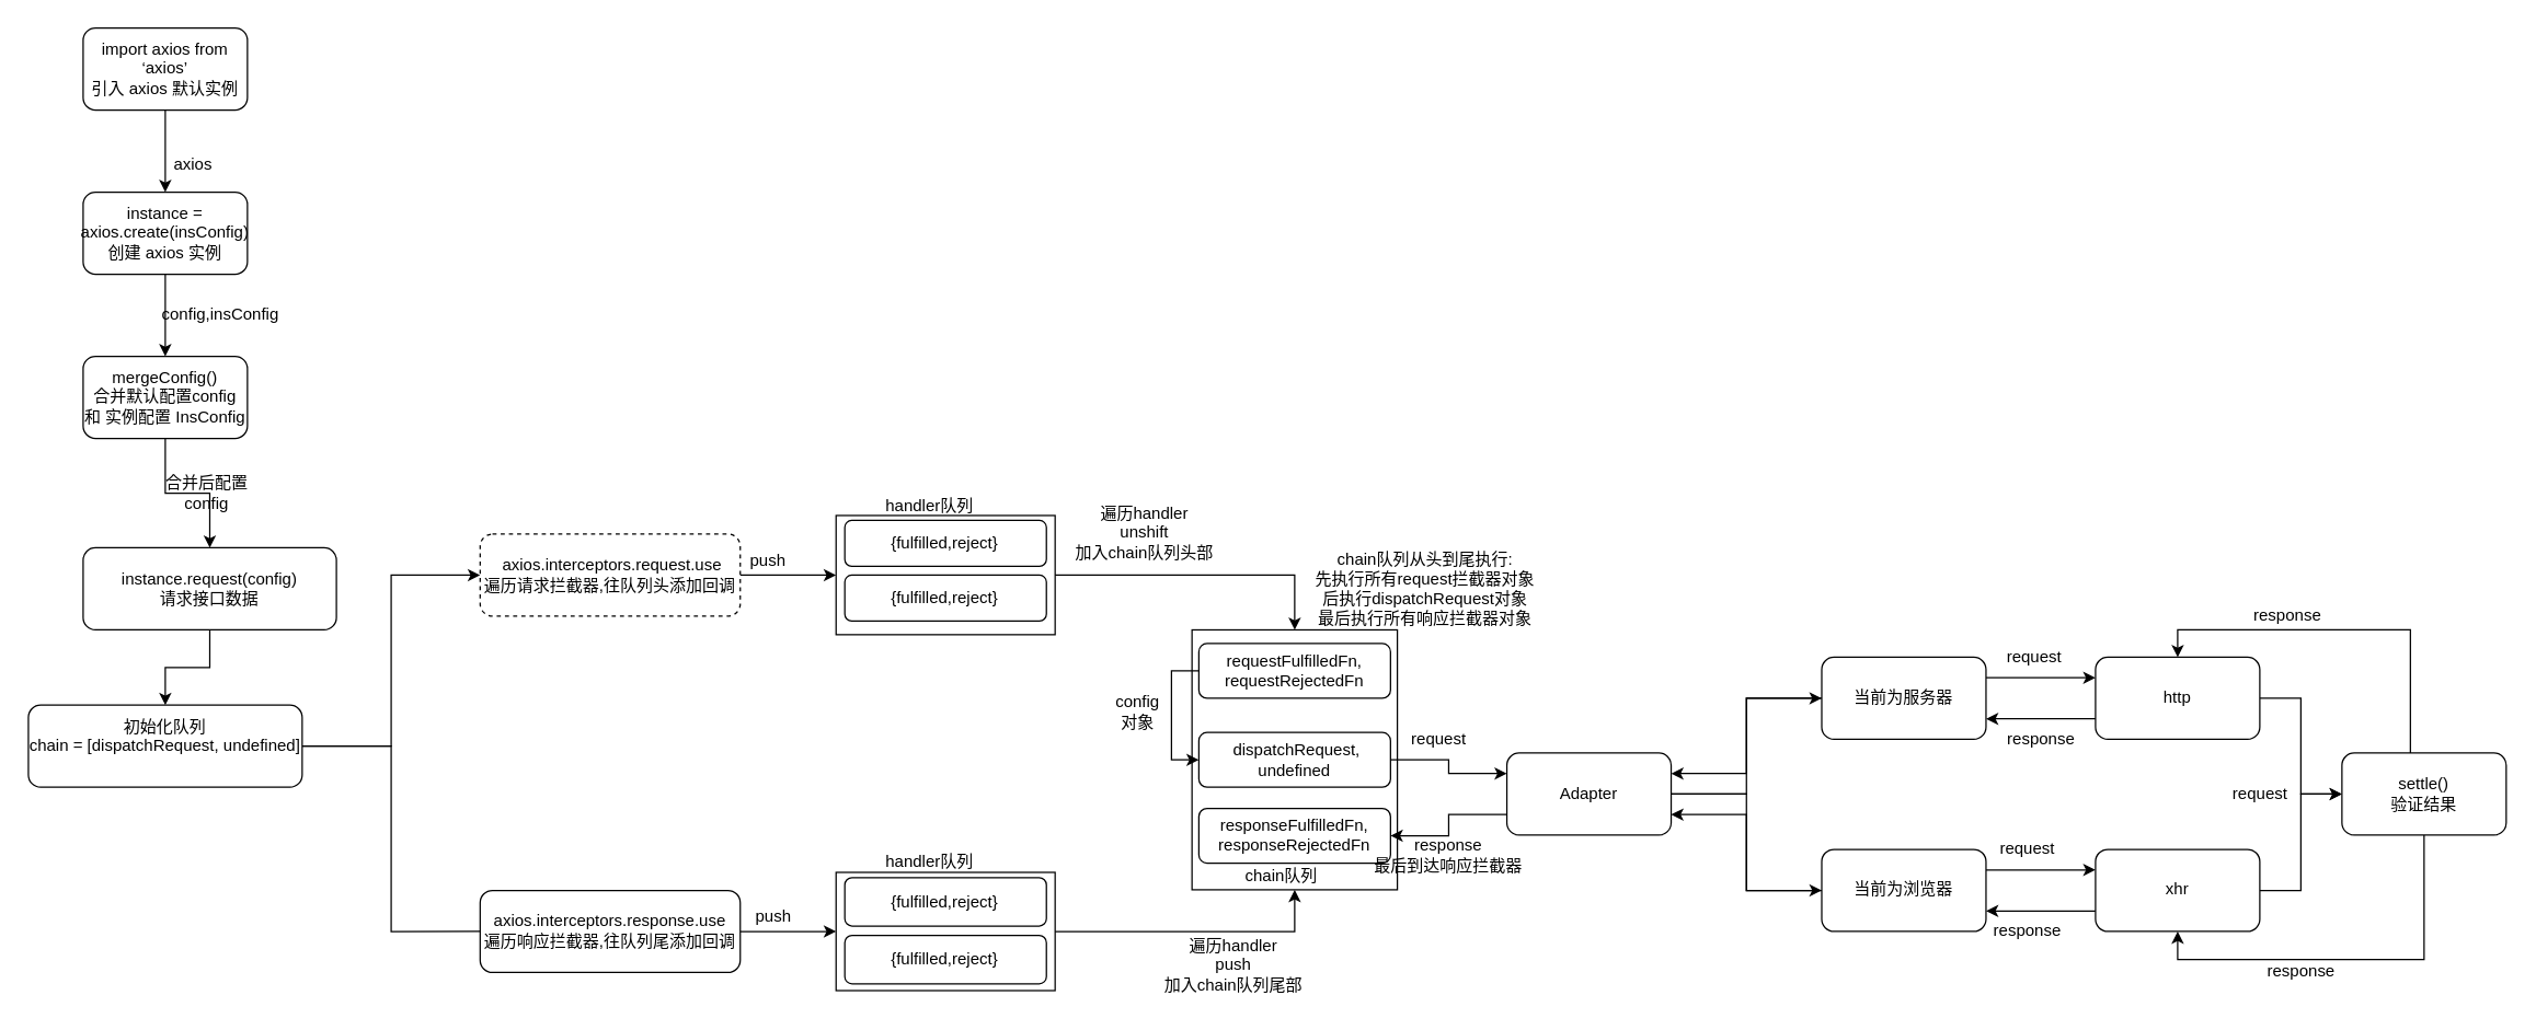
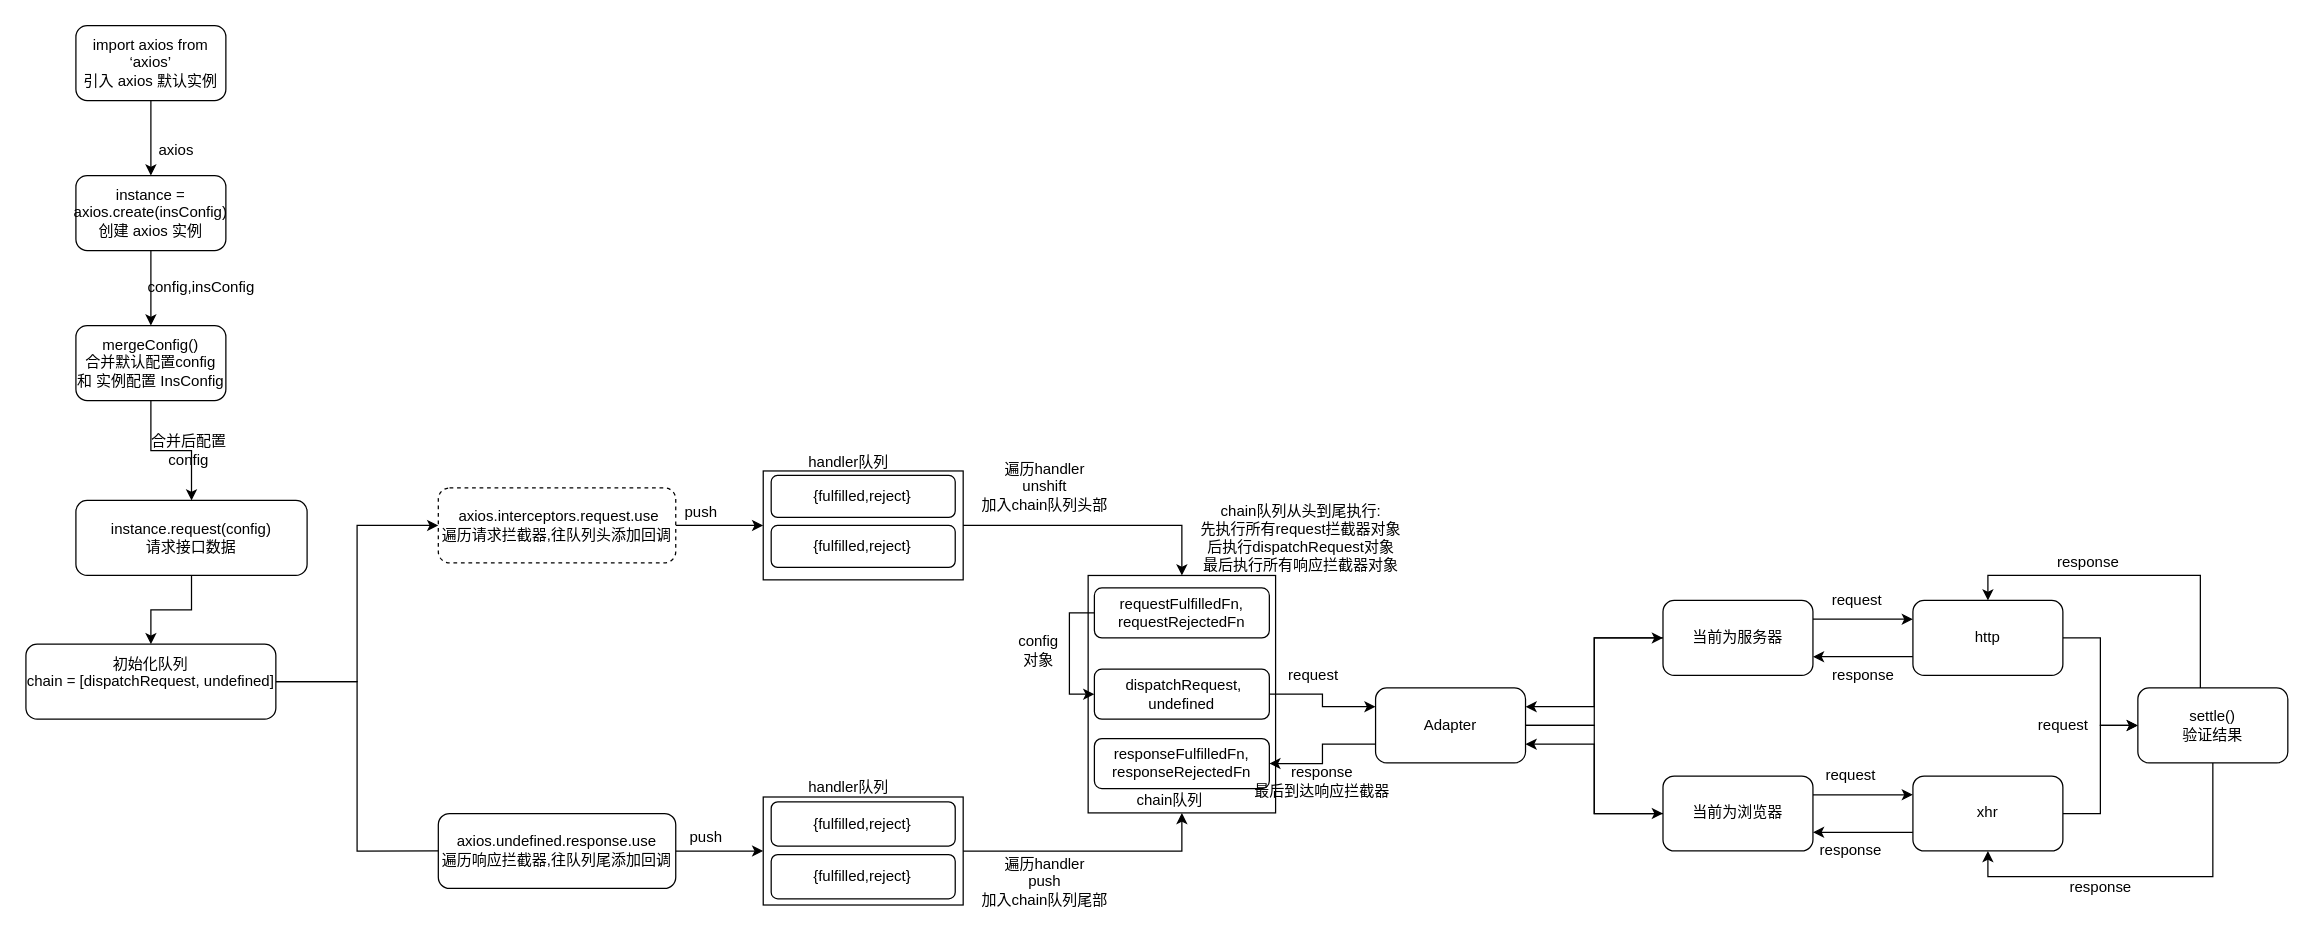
  <mxCell id="0" />
  <mxCell id="1" parent="0" />
  <mxCell id="2" style="edgeStyle=orthogonalEdgeStyle;rounded=0;orthogonalLoop=1;jettySize=auto;html=1;entryX=0;entryY=0.5;entryDx=0;entryDy=0;" parent="1" source="3" target="7" edge="1"><mxGeometry relative="1" as="geometry" /></mxCell>
  <mxCell id="3" value="&amp;nbsp;axios.interceptors.request.use&lt;br&gt;遍历请求拦截器,往队列头添加回调" style="rounded=1;whiteSpace=wrap;html=1;dashed=1;" parent="1" vertex="1"><mxGeometry x="350" y="389.94" width="190" height="60" as="geometry" /></mxCell>
  <mxCell id="4" style="edgeStyle=orthogonalEdgeStyle;rounded=0;orthogonalLoop=1;jettySize=auto;html=1;entryX=0;entryY=0.5;entryDx=0;entryDy=0;" parent="1" source="5" target="12" edge="1"><mxGeometry relative="1" as="geometry" /></mxCell>
- <mxCell id="5" value="axios.interceptors.response.use&lt;br&gt;遍历响应拦截器,往队列尾添加回调" style="rounded=1;whiteSpace=wrap;html=1;" parent="1" vertex="1"><mxGeometry x="350" y="650.48" width="190" height="60" as="geometry" /></mxCell>
+ <mxCell id="5" value="axios.undefined.response.use&lt;br&gt;遍历响应拦截器,往队列尾添加回调" style="rounded=1;whiteSpace=wrap;html=1;" parent="1" vertex="1"><mxGeometry x="350" y="650.48" width="190" height="60" as="geometry" /></mxCell>
  <mxCell id="6" value="" style="group" parent="1" vertex="1" connectable="0"><mxGeometry x="610" y="363.51" width="160" height="100" as="geometry" /></mxCell>
  <mxCell id="7" value="" style="rounded=0;whiteSpace=wrap;html=1;" parent="6" vertex="1"><mxGeometry y="12.86" width="160" height="87.14" as="geometry" /></mxCell>
  <mxCell id="8" value="handler队列" style="text;html=1;align=center;verticalAlign=middle;resizable=0;points=[];autosize=1;" parent="6" vertex="1"><mxGeometry x="27.733" y="-3.51" width="80" height="20" as="geometry" /></mxCell>
  <mxCell id="9" value="{fulfilled,reject}" style="rounded=1;whiteSpace=wrap;html=1;" parent="6" vertex="1"><mxGeometry x="6.37" y="56.49" width="147.27" height="33.51" as="geometry" /></mxCell>
  <mxCell id="10" value="{fulfilled,reject}" style="rounded=1;whiteSpace=wrap;html=1;" parent="6" vertex="1"><mxGeometry x="6.37" y="16.49" width="147.27" height="33.51" as="geometry" /></mxCell>
  <mxCell id="11" value="" style="group" parent="1" vertex="1" connectable="0"><mxGeometry x="610" y="623.7" width="160" height="100" as="geometry" /></mxCell>
  <mxCell id="12" value="" style="rounded=0;whiteSpace=wrap;html=1;" parent="11" vertex="1"><mxGeometry y="13.57" width="160" height="86.43" as="geometry" /></mxCell>
  <mxCell id="13" value="handler队列" style="text;html=1;align=center;verticalAlign=middle;resizable=0;points=[];autosize=1;" parent="11" vertex="1"><mxGeometry x="27.733" y="-3.705" width="80" height="20" as="geometry" /></mxCell>
  <mxCell id="14" value="{fulfilled,reject}" style="rounded=1;whiteSpace=wrap;html=1;" parent="11" vertex="1"><mxGeometry x="6.37" y="59.628" width="147.27" height="35.372" as="geometry" /></mxCell>
  <mxCell id="15" value="{fulfilled,reject}" style="rounded=1;whiteSpace=wrap;html=1;" parent="11" vertex="1"><mxGeometry x="6.37" y="17.406" width="147.27" height="35.372" as="geometry" /></mxCell>
  <mxCell id="16" value="" style="rounded=0;whiteSpace=wrap;html=1;" parent="1" vertex="1"><mxGeometry x="870" y="460" width="150" height="190" as="geometry" /></mxCell>
  <mxCell id="17" style="edgeStyle=orthogonalEdgeStyle;rounded=0;orthogonalLoop=1;jettySize=auto;html=1;entryX=0;entryY=0.25;entryDx=0;entryDy=0;" parent="1" source="18" target="33" edge="1"><mxGeometry relative="1" as="geometry" /></mxCell>
  <mxCell id="18" value="&lt;div&gt;&amp;nbsp;dispatchRequest, undefined&lt;/div&gt;" style="rounded=1;whiteSpace=wrap;html=1;" parent="1" vertex="1"><mxGeometry x="875" y="535" width="140" height="40" as="geometry" /></mxCell>
  <mxCell id="19" style="edgeStyle=orthogonalEdgeStyle;rounded=0;orthogonalLoop=1;jettySize=auto;html=1;exitX=0;exitY=0.5;exitDx=0;exitDy=0;entryX=0;entryY=0.5;entryDx=0;entryDy=0;" parent="1" source="20" target="18" edge="1"><mxGeometry relative="1" as="geometry" /></mxCell>
  <mxCell id="20" value="&lt;div&gt;requestFulfilledFn, requestRejectedFn&lt;/div&gt;" style="rounded=1;whiteSpace=wrap;html=1;" parent="1" vertex="1"><mxGeometry x="875" y="470" width="140" height="40" as="geometry" /></mxCell>
  <mxCell id="21" value="&lt;div&gt;responseFulfilledFn, responseRejectedFn&lt;/div&gt;" style="rounded=1;whiteSpace=wrap;html=1;" parent="1" vertex="1"><mxGeometry x="875" y="590.48" width="140" height="40" as="geometry" /></mxCell>
  <mxCell id="22" style="edgeStyle=orthogonalEdgeStyle;rounded=0;orthogonalLoop=1;jettySize=auto;html=1;entryX=0.5;entryY=0;entryDx=0;entryDy=0;" parent="1" source="7" target="16" edge="1"><mxGeometry relative="1" as="geometry" /></mxCell>
  <mxCell id="23" value="遍历handler&lt;br&gt;unshift&lt;br&gt;加入chain队列头部" style="text;html=1;align=center;verticalAlign=middle;resizable=0;points=[];autosize=1;" parent="1" vertex="1"><mxGeometry x="775" y="363.51" width="120" height="50" as="geometry" /></mxCell>
  <mxCell id="24" style="edgeStyle=orthogonalEdgeStyle;rounded=0;orthogonalLoop=1;jettySize=auto;html=1;entryX=0.5;entryY=1;entryDx=0;entryDy=0;" parent="1" source="12" target="16" edge="1"><mxGeometry relative="1" as="geometry" /></mxCell>
- <mxCell id="25" value="遍历handler&lt;br&gt;push&lt;br&gt;加入chain队列尾部" style="text;html=1;align=center;verticalAlign=middle;resizable=0;points=[];autosize=1;" parent="1" vertex="1"><mxGeometry x="840" y="680.48" width="120" height="50" as="geometry" /></mxCell>
+ <mxCell id="25" value="遍历handler&lt;br&gt;push&lt;br&gt;加入chain队列尾部" style="text;html=1;align=center;verticalAlign=middle;resizable=0;points=[];autosize=1;" parent="1" vertex="1"><mxGeometry x="775" y="680.48" width="120" height="50" as="geometry" /></mxCell>
  <mxCell id="26" value="chain队列" style="text;html=1;align=center;verticalAlign=middle;resizable=0;points=[];autosize=1;" parent="1" vertex="1"><mxGeometry x="900" y="630.48" width="70" height="20" as="geometry" /></mxCell>
  <mxCell id="27" value="push" style="text;html=1;align=center;verticalAlign=middle;resizable=0;points=[];autosize=1;" parent="1" vertex="1"><mxGeometry x="540" y="400" width="40" height="20" as="geometry" /></mxCell>
  <mxCell id="28" value="push" style="text;html=1;align=center;verticalAlign=middle;resizable=0;points=[];autosize=1;" parent="1" vertex="1"><mxGeometry x="544" y="660.48" width="40" height="20" as="geometry" /></mxCell>
  <mxCell id="29" value="config&lt;br&gt;对象" style="text;html=1;align=center;verticalAlign=middle;resizable=0;points=[];autosize=1;" parent="1" vertex="1"><mxGeometry x="805" y="505" width="50" height="30" as="geometry" /></mxCell>
  <mxCell id="30" style="edgeStyle=orthogonalEdgeStyle;rounded=0;orthogonalLoop=1;jettySize=auto;html=1;entryX=1;entryY=0.5;entryDx=0;entryDy=0;exitX=0;exitY=0.75;exitDx=0;exitDy=0;" parent="1" source="33" target="21" edge="1"><mxGeometry relative="1" as="geometry" /></mxCell>
  <mxCell id="31" style="edgeStyle=orthogonalEdgeStyle;rounded=0;orthogonalLoop=1;jettySize=auto;html=1;entryX=0;entryY=0.5;entryDx=0;entryDy=0;" parent="1" source="33" target="37" edge="1"><mxGeometry relative="1" as="geometry" /></mxCell>
  <mxCell id="32" style="edgeStyle=orthogonalEdgeStyle;rounded=0;orthogonalLoop=1;jettySize=auto;html=1;entryX=0;entryY=0.5;entryDx=0;entryDy=0;" parent="1" source="33" target="40" edge="1"><mxGeometry relative="1" as="geometry" /></mxCell>
  <mxCell id="33" value="&lt;div&gt;Adapter&lt;/div&gt;" style="rounded=1;whiteSpace=wrap;html=1;" parent="1" vertex="1"><mxGeometry x="1100" y="550" width="120" height="60" as="geometry" /></mxCell>
  <mxCell id="34" value="chain队列从头到尾执行:&lt;br&gt;先执行所有request拦截器对象&lt;br&gt;后执行dispatchRequest对象&lt;br&gt;最后执行所有响应拦截器对象" style="text;html=1;align=center;verticalAlign=middle;resizable=0;points=[];autosize=1;" parent="1" vertex="1"><mxGeometry x="950" y="400" width="180" height="60" as="geometry" /></mxCell>
  <mxCell id="35" value="" style="edgeStyle=orthogonalEdgeStyle;rounded=0;orthogonalLoop=1;jettySize=auto;html=1;exitX=1;exitY=0.25;exitDx=0;exitDy=0;entryX=0;entryY=0.25;entryDx=0;entryDy=0;" parent="1" source="37" target="43" edge="1"><mxGeometry relative="1" as="geometry" /></mxCell>
  <mxCell id="36" style="edgeStyle=orthogonalEdgeStyle;rounded=0;orthogonalLoop=1;jettySize=auto;html=1;exitX=0;exitY=0.5;exitDx=0;exitDy=0;entryX=1;entryY=0.25;entryDx=0;entryDy=0;" parent="1" source="37" target="33" edge="1"><mxGeometry relative="1" as="geometry" /></mxCell>
  <mxCell id="37" value="当前为服务器" style="rounded=1;whiteSpace=wrap;html=1;" parent="1" vertex="1"><mxGeometry x="1330" y="480" width="120" height="60" as="geometry" /></mxCell>
  <mxCell id="38" value="" style="edgeStyle=orthogonalEdgeStyle;rounded=0;orthogonalLoop=1;jettySize=auto;html=1;exitX=1;exitY=0.25;exitDx=0;exitDy=0;entryX=0;entryY=0.25;entryDx=0;entryDy=0;" parent="1" source="40" target="46" edge="1"><mxGeometry relative="1" as="geometry" /></mxCell>
  <mxCell id="39" style="edgeStyle=orthogonalEdgeStyle;rounded=0;orthogonalLoop=1;jettySize=auto;html=1;entryX=1;entryY=0.75;entryDx=0;entryDy=0;" parent="1" source="40" target="33" edge="1"><mxGeometry relative="1" as="geometry" /></mxCell>
  <mxCell id="40" value="当前为浏览器" style="rounded=1;whiteSpace=wrap;html=1;" parent="1" vertex="1"><mxGeometry x="1330" y="620.48" width="120" height="60" as="geometry" /></mxCell>
  <mxCell id="41" style="edgeStyle=orthogonalEdgeStyle;rounded=0;orthogonalLoop=1;jettySize=auto;html=1;entryX=0;entryY=0.5;entryDx=0;entryDy=0;" parent="1" source="43" target="49" edge="1"><mxGeometry relative="1" as="geometry" /></mxCell>
  <mxCell id="42" style="edgeStyle=orthogonalEdgeStyle;rounded=0;orthogonalLoop=1;jettySize=auto;html=1;exitX=0;exitY=0.75;exitDx=0;exitDy=0;entryX=1;entryY=0.75;entryDx=0;entryDy=0;" parent="1" source="43" target="37" edge="1"><mxGeometry relative="1" as="geometry" /></mxCell>
  <mxCell id="43" value="http" style="whiteSpace=wrap;html=1;rounded=1;" parent="1" vertex="1"><mxGeometry x="1530" y="480" width="120" height="60" as="geometry" /></mxCell>
  <mxCell id="44" style="edgeStyle=orthogonalEdgeStyle;rounded=0;orthogonalLoop=1;jettySize=auto;html=1;entryX=0;entryY=0.5;entryDx=0;entryDy=0;" parent="1" source="46" target="49" edge="1"><mxGeometry relative="1" as="geometry" /></mxCell>
  <mxCell id="45" style="edgeStyle=orthogonalEdgeStyle;rounded=0;orthogonalLoop=1;jettySize=auto;html=1;exitX=0;exitY=0.75;exitDx=0;exitDy=0;entryX=1;entryY=0.75;entryDx=0;entryDy=0;" parent="1" source="46" target="40" edge="1"><mxGeometry relative="1" as="geometry" /></mxCell>
  <mxCell id="46" value="xhr" style="whiteSpace=wrap;html=1;rounded=1;" parent="1" vertex="1"><mxGeometry x="1530" y="620.48" width="120" height="60" as="geometry" /></mxCell>
  <mxCell id="47" style="edgeStyle=orthogonalEdgeStyle;rounded=0;orthogonalLoop=1;jettySize=auto;html=1;entryX=0.5;entryY=0;entryDx=0;entryDy=0;" parent="1" source="49" target="43" edge="1"><mxGeometry relative="1" as="geometry"><Array as="points"><mxPoint x="1760" y="460" /><mxPoint x="1590" y="460" /></Array></mxGeometry></mxCell>
  <mxCell id="48" style="edgeStyle=orthogonalEdgeStyle;rounded=0;orthogonalLoop=1;jettySize=auto;html=1;entryX=0.5;entryY=1;entryDx=0;entryDy=0;" parent="1" source="49" target="46" edge="1"><mxGeometry relative="1" as="geometry"><Array as="points"><mxPoint x="1770" y="701" /><mxPoint x="1590" y="701" /></Array></mxGeometry></mxCell>
  <mxCell id="49" value="settle()&lt;br&gt;验证结果" style="rounded=1;whiteSpace=wrap;html=1;" parent="1" vertex="1"><mxGeometry x="1710" y="550" width="120" height="60" as="geometry" /></mxCell>
  <mxCell id="50" value="request" style="text;html=1;align=center;verticalAlign=middle;resizable=0;points=[];autosize=1;" parent="1" vertex="1"><mxGeometry x="1620" y="570.48" width="60" height="20" as="geometry" /></mxCell>
  <mxCell id="51" value="response" style="text;html=1;align=center;verticalAlign=middle;resizable=0;points=[];autosize=1;" parent="1" vertex="1"><mxGeometry x="1635" y="440" width="70" height="20" as="geometry" /></mxCell>
  <mxCell id="52" value="response" style="text;html=1;align=center;verticalAlign=middle;resizable=0;points=[];autosize=1;" parent="1" vertex="1"><mxGeometry x="1645" y="700" width="70" height="20" as="geometry" /></mxCell>
  <mxCell id="53" value="request" style="text;html=1;align=center;verticalAlign=middle;resizable=0;points=[];autosize=1;" parent="1" vertex="1"><mxGeometry x="1450" y="610.48" width="60" height="20" as="geometry" /></mxCell>
  <mxCell id="54" value="response" style="text;html=1;align=center;verticalAlign=middle;resizable=0;points=[];autosize=1;" parent="1" vertex="1"><mxGeometry x="1445" y="670.48" width="70" height="20" as="geometry" /></mxCell>
  <mxCell id="55" value="request" style="text;html=1;align=center;verticalAlign=middle;resizable=0;points=[];autosize=1;" parent="1" vertex="1"><mxGeometry x="1455" y="470" width="60" height="20" as="geometry" /></mxCell>
  <mxCell id="56" value="response" style="text;html=1;align=center;verticalAlign=middle;resizable=0;points=[];autosize=1;" parent="1" vertex="1"><mxGeometry x="1455" y="530" width="70" height="20" as="geometry" /></mxCell>
  <mxCell id="57" value="request" style="text;html=1;align=center;verticalAlign=middle;resizable=0;points=[];autosize=1;" parent="1" vertex="1"><mxGeometry x="1020" y="530" width="60" height="20" as="geometry" /></mxCell>
  <mxCell id="58" value="response&lt;br&gt;最后到达响应拦截器" style="text;html=1;align=center;verticalAlign=middle;resizable=0;points=[];autosize=1;" parent="1" vertex="1"><mxGeometry x="997" y="610.48" width="120" height="30" as="geometry" /></mxCell>
  <mxCell id="59" value="" style="edgeStyle=orthogonalEdgeStyle;rounded=0;orthogonalLoop=1;jettySize=auto;html=1;" edge="1" parent="1" source="60" target="62"><mxGeometry relative="1" as="geometry" /></mxCell>
  <mxCell id="60" value="import axios from ‘axios’&lt;br&gt;引入 axios 默认实例" style="rounded=1;whiteSpace=wrap;html=1;" vertex="1" parent="1"><mxGeometry x="60" y="20" width="120" height="60" as="geometry" /></mxCell>
  <mxCell id="61" value="" style="edgeStyle=orthogonalEdgeStyle;rounded=0;orthogonalLoop=1;jettySize=auto;html=1;" edge="1" parent="1" source="62" target="65"><mxGeometry relative="1" as="geometry" /></mxCell>
  <mxCell id="62" value="instance = axios.create(insConfig)&lt;br&gt;创建 axios 实例" style="whiteSpace=wrap;html=1;rounded=1;" vertex="1" parent="1"><mxGeometry x="60" y="140" width="120" height="60" as="geometry" /></mxCell>
  <mxCell id="63" value="axios" style="text;html=1;align=center;verticalAlign=middle;resizable=0;points=[];autosize=1;strokeColor=none;" vertex="1" parent="1"><mxGeometry x="120" y="110" width="40" height="20" as="geometry" /></mxCell>
  <mxCell id="64" value="" style="edgeStyle=orthogonalEdgeStyle;rounded=0;orthogonalLoop=1;jettySize=auto;html=1;" edge="1" parent="1" source="65" target="68"><mxGeometry relative="1" as="geometry" /></mxCell>
  <mxCell id="65" value="mergeConfig()&lt;br&gt;合并默认配置config 和 实例配置 InsConfig" style="whiteSpace=wrap;html=1;rounded=1;" vertex="1" parent="1"><mxGeometry x="60" y="260" width="120" height="60" as="geometry" /></mxCell>
  <mxCell id="66" value="config,insConfig" style="text;html=1;align=center;verticalAlign=middle;resizable=0;points=[];autosize=1;strokeColor=none;" vertex="1" parent="1"><mxGeometry x="110" width="100" height="20" as="geometry" y="220" /></mxCell>
  <mxCell id="67" value="" style="edgeStyle=orthogonalEdgeStyle;rounded=0;orthogonalLoop=1;jettySize=auto;html=1;" edge="1" parent="1" source="68" target="72"><mxGeometry relative="1" as="geometry" /></mxCell>
  <mxCell id="68" value="instance.request(config)&lt;br&gt;请求接口数据" style="whiteSpace=wrap;html=1;rounded=1;" vertex="1" parent="1"><mxGeometry x="60" y="400" width="185" height="60" as="geometry" /></mxCell>
  <mxCell id="69" value="合并后配置&lt;br&gt;config" style="text;html=1;align=center;verticalAlign=middle;resizable=0;points=[];autosize=1;strokeColor=none;" vertex="1" parent="1"><mxGeometry x="110" y="345" width="80" height="30" as="geometry" /></mxCell>
  <mxCell id="70" style="edgeStyle=orthogonalEdgeStyle;rounded=0;orthogonalLoop=1;jettySize=auto;html=1;entryX=0;entryY=0.5;entryDx=0;entryDy=0;" edge="1" parent="1" source="72" target="3"><mxGeometry relative="1" as="geometry" /></mxCell>
  <mxCell id="71" style="edgeStyle=orthogonalEdgeStyle;rounded=0;orthogonalLoop=1;jettySize=auto;html=1;entryX=0;entryY=0.5;entryDx=0;entryDy=0;endArrow=none;" edge="1" parent="1" source="72" target="5"><mxGeometry relative="1" as="geometry" /></mxCell>
  <mxCell id="72" value="初始化队列&lt;br&gt;&lt;div&gt;chain = [dispatchRequest, undefined]&lt;/div&gt;&lt;div&gt;&lt;br&gt;&lt;/div&gt;" style="whiteSpace=wrap;html=1;rounded=1;" vertex="1" parent="1"><mxGeometry x="20" y="515" width="200" height="60" as="geometry" /></mxCell>
